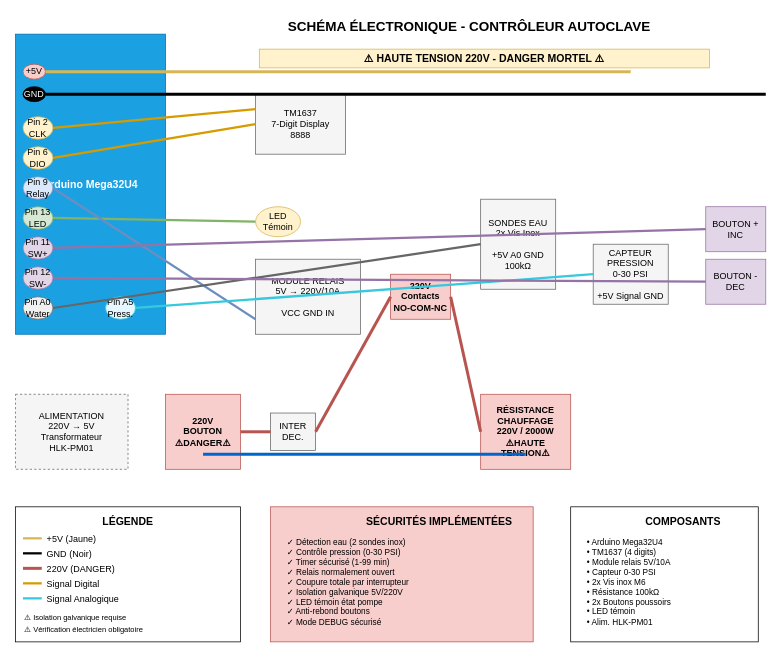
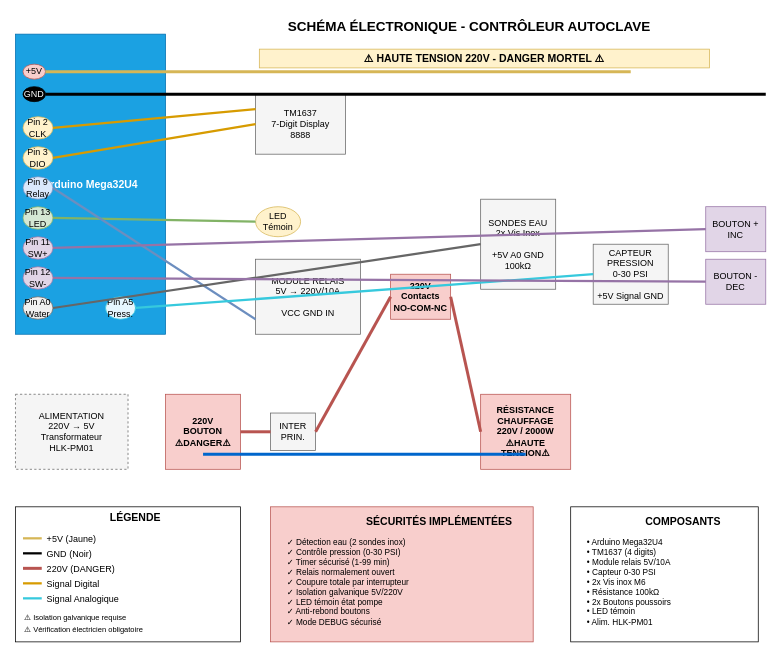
  <mxCell id="0" />
  <mxCell id="1" parent="0" />
  <mxCell id="2" value="SCHÉMA ÉLECTRONIQUE - CONTRÔLEUR AUTOCLAVE" style="text;html=1;strokeColor=none;fillColor=none;align=center;verticalAlign=middle;whiteSpace=wrap;rounded=0;fontSize=18;fontStyle=1" vertex="1" parent="1"><mxGeometry x="325" y="20" width="600" height="30" as="geometry" /></mxCell>
  <mxCell id="3" value="⚠️ HAUTE TENSION 220V - DANGER MORTEL ⚠️" style="text;html=1;strokeColor=#d6b656;fillColor=#fff2cc;align=center;verticalAlign=middle;whiteSpace=wrap;rounded=0;fontSize=14;fontStyle=1" vertex="1" parent="1"><mxGeometry x="345" y="65" width="600" height="25" as="geometry" /></mxCell>
  <mxCell id="4" value="Arduino Mega32U4" style="rounded=0;whiteSpace=wrap;html=1;fillColor=#1ba1e2;fontColor=#ffffff;strokeColor=#006EAF;fontSize=14;fontStyle=1" vertex="1" parent="1"><mxGeometry x="20" y="45" width="200" height="400" as="geometry" /></mxCell>
  <mxCell id="5" value="+5V" style="ellipse;whiteSpace=wrap;html=1;fillColor=#f8cecc;strokeColor=#b85450;" vertex="1" parent="1"><mxGeometry x="30" y="85" width="30" height="20" as="geometry" /></mxCell>
  <mxCell id="6" value="GND" style="ellipse;whiteSpace=wrap;html=1;fillColor=#000000;fontColor=#ffffff;" vertex="1" parent="1"><mxGeometry x="30" y="115" width="30" height="20" as="geometry" /></mxCell>
  <mxCell id="7" value="Pin 2&#10;CLK" style="ellipse;whiteSpace=wrap;html=1;fillColor=#fff2cc;strokeColor=#d6b656;" vertex="1" parent="1"><mxGeometry x="30" y="155" width="40" height="30" as="geometry" /></mxCell>
- <mxCell id="8" value="Pin 6&#10;DIO" style="ellipse;whiteSpace=wrap;html=1;fillColor=#fff2cc;strokeColor=#d6b656;" vertex="1" parent="1"><mxGeometry x="30" y="195" width="40" height="30" as="geometry" /></mxCell>
+ <mxCell id="8" value="Pin 3&#10;DIO" style="ellipse;whiteSpace=wrap;html=1;fillColor=#fff2cc;strokeColor=#d6b656;" vertex="1" parent="1"><mxGeometry x="30" y="195" width="40" height="30" as="geometry" /></mxCell>
  <mxCell id="9" value="Pin 9&#10;Relay" style="ellipse;whiteSpace=wrap;html=1;fillColor=#dae8fc;strokeColor=#6c8ebf;" vertex="1" parent="1"><mxGeometry x="30" y="235" width="40" height="30" as="geometry" /></mxCell>
  <mxCell id="10" value="Pin 13&#10;LED" style="ellipse;whiteSpace=wrap;html=1;fillColor=#d5e8d4;strokeColor=#82b366;" vertex="1" parent="1"><mxGeometry x="30" y="275" width="40" height="30" as="geometry" /></mxCell>
  <mxCell id="11" value="Pin 11&#10;SW+" style="ellipse;whiteSpace=wrap;html=1;fillColor=#e1d5e7;strokeColor=#9673a6;" vertex="1" parent="1"><mxGeometry x="30" y="315" width="40" height="30" as="geometry" /></mxCell>
  <mxCell id="12" value="Pin 12&#10;SW-" style="ellipse;whiteSpace=wrap;html=1;fillColor=#e1d5e7;strokeColor=#9673a6;" vertex="1" parent="1"><mxGeometry x="30" y="355" width="40" height="30" as="geometry" /></mxCell>
  <mxCell id="13" value="Pin A0&#10;Water" style="ellipse;whiteSpace=wrap;html=1;fillColor=#f0f0f0;strokeColor=#666666;" vertex="1" parent="1"><mxGeometry x="30" y="395" width="40" height="30" as="geometry" /></mxCell>
  <mxCell id="14" value="Pin A5&#10;Press." style="ellipse;whiteSpace=wrap;html=1;fillColor=#e6f7ff;strokeColor=#36c9dd;" vertex="1" parent="1"><mxGeometry x="140" y="395" width="40" height="30" as="geometry" /></mxCell>
  <mxCell id="15" value="TM1637&#10;7-Digit Display&#10;8888" style="rounded=0;whiteSpace=wrap;html=1;fillColor=#f5f5f5;strokeColor=#666666;" vertex="1" parent="1"><mxGeometry x="340" y="125" width="120" height="80" as="geometry" /></mxCell>
  <mxCell id="16" value="LED&#10;Témoin" style="ellipse;whiteSpace=wrap;html=1;fillColor=#fff2cc;strokeColor=#d6b656;" vertex="1" parent="1"><mxGeometry x="340" y="275" width="60" height="40" as="geometry" /></mxCell>
  <mxCell id="17" value="MODULE RELAIS&#10;5V → 220V/10A&#10;&#10;VCC  GND  IN" style="rounded=0;whiteSpace=wrap;html=1;fillColor=#f5f5f5;strokeColor=#666666;" vertex="1" parent="1"><mxGeometry x="340" y="345" width="140" height="100" as="geometry" /></mxCell>
  <mxCell id="18" value="220V&#10;Contacts&#10;NO-COM-NC" style="rounded=0;whiteSpace=wrap;html=1;fillColor=#f8cecc;strokeColor=#b85450;fontStyle=1" vertex="1" parent="1"><mxGeometry x="520" y="365" width="80" height="60" as="geometry" /></mxCell>
  <mxCell id="19" value="SONDES EAU&#10;2x Vis Inox&#10;&#10;+5V  A0  GND&#10;   100kΩ" style="rounded=0;whiteSpace=wrap;html=1;fillColor=#f5f5f5;strokeColor=#666666;" vertex="1" parent="1"><mxGeometry x="640" y="265" width="100" height="120" as="geometry" /></mxCell>
  <mxCell id="20" value="CAPTEUR&#10;PRESSION&#10;0-30 PSI&#10;&#10;+5V Signal GND" style="rounded=0;whiteSpace=wrap;html=1;fillColor=#f5f5f5;strokeColor=#666666;" vertex="1" parent="1"><mxGeometry x="790" y="325" width="100" height="80" as="geometry" /></mxCell>
  <mxCell id="21" value="BOUTON +&#10;INC" style="rounded=0;whiteSpace=wrap;html=1;fillColor=#e1d5e7;strokeColor=#9673a6;" vertex="1" parent="1"><mxGeometry x="940" y="275" width="80" height="60" as="geometry" /></mxCell>
  <mxCell id="22" value="BOUTON -&#10;DEC" style="rounded=0;whiteSpace=wrap;html=1;fillColor=#e1d5e7;strokeColor=#9673a6;" vertex="1" parent="1"><mxGeometry x="940" y="345" width="80" height="60" as="geometry" /></mxCell>
  <mxCell id="23" value="ALIMENTATION&#10;220V → 5V&#10;Transformateur&#10;HLK-PM01" style="rounded=0;whiteSpace=wrap;html=1;fillColor=#f5f5f5;strokeColor=#666666;dashed=1;" vertex="1" parent="1"><mxGeometry x="20" y="525" width="150" height="100" as="geometry" /></mxCell>
  <mxCell id="24" value="220V&#10;BOUTON&#10;⚠️DANGER⚠️" style="rounded=0;whiteSpace=wrap;html=1;fillColor=#f8cecc;strokeColor=#b85450;fontStyle=1" vertex="1" parent="1"><mxGeometry x="220" y="525" width="100" height="100" as="geometry" /></mxCell>
- <mxCell id="25" value="INTER&#10;DEC." style="rounded=0;whiteSpace=wrap;html=1;fillColor=#f5f5f5;strokeColor=#666666;" vertex="1" parent="1"><mxGeometry x="360" y="550" width="60" height="50" as="geometry" /></mxCell>
+ <mxCell id="25" value="INTER&#10;PRIN." style="rounded=0;whiteSpace=wrap;html=1;fillColor=#f5f5f5;strokeColor=#666666;" vertex="1" parent="1"><mxGeometry x="360" y="550" width="60" height="50" as="geometry" /></mxCell>
  <mxCell id="26" value="RÉSISTANCE&#10;CHAUFFAGE&#10;220V / 2000W&#10;⚠️HAUTE TENSION⚠️" style="rounded=0;whiteSpace=wrap;html=1;fillColor=#f8cecc;strokeColor=#b85450;fontStyle=1" vertex="1" parent="1"><mxGeometry x="640" y="525" width="120" height="100" as="geometry" /></mxCell>
  <mxCell id="27" value="" style="endArrow=none;html=1;strokeColor=#d79b00;strokeWidth=3;" edge="1" parent="1"><mxGeometry width="50" height="50" relative="1" as="geometry"><mxPoint x="70" y="170" as="sourcePoint" /><mxPoint x="340" y="145" as="targetPoint" /></mxGeometry></mxCell>
  <mxCell id="28" value="" style="endArrow=none;html=1;strokeColor=#d79b00;strokeWidth=3;" edge="1" parent="1"><mxGeometry width="50" height="50" relative="1" as="geometry"><mxPoint x="70" y="210" as="sourcePoint" /><mxPoint x="340" y="165" as="targetPoint" /></mxGeometry></mxCell>
  <mxCell id="29" value="" style="endArrow=none;html=1;strokeColor=#82b366;strokeWidth=3;" edge="1" parent="1"><mxGeometry width="50" height="50" relative="1" as="geometry"><mxPoint x="70" y="290" as="sourcePoint" /><mxPoint x="340" y="295" as="targetPoint" /></mxGeometry></mxCell>
  <mxCell id="30" value="" style="endArrow=none;html=1;strokeColor=#6c8ebf;strokeWidth=3;" edge="1" parent="1"><mxGeometry width="50" height="50" relative="1" as="geometry"><mxPoint x="70" y="250" as="sourcePoint" /><mxPoint x="340" y="425" as="targetPoint" /></mxGeometry></mxCell>
  <mxCell id="31" value="" style="endArrow=none;html=1;strokeColor=#666666;strokeWidth=3;" edge="1" parent="1"><mxGeometry width="50" height="50" relative="1" as="geometry"><mxPoint x="70" y="410" as="sourcePoint" /><mxPoint x="640" y="325" as="targetPoint" /></mxGeometry></mxCell>
  <mxCell id="32" value="" style="endArrow=none;html=1;strokeColor=#36c9dd;strokeWidth=3;" edge="1" parent="1"><mxGeometry width="50" height="50" relative="1" as="geometry"><mxPoint x="180" y="410" as="sourcePoint" /><mxPoint x="790" y="365" as="targetPoint" /></mxGeometry></mxCell>
  <mxCell id="33" value="" style="endArrow=none;html=1;strokeColor=#9673a6;strokeWidth=3;" edge="1" parent="1"><mxGeometry width="50" height="50" relative="1" as="geometry"><mxPoint x="70" y="330" as="sourcePoint" /><mxPoint x="940" y="305" as="targetPoint" /></mxGeometry></mxCell>
  <mxCell id="34" value="" style="endArrow=none;html=1;strokeColor=#9673a6;strokeWidth=3;" edge="1" parent="1"><mxGeometry width="50" height="50" relative="1" as="geometry"><mxPoint x="70" y="370" as="sourcePoint" /><mxPoint x="940" y="375" as="targetPoint" /></mxGeometry></mxCell>
  <mxCell id="35" value="" style="endArrow=none;html=1;strokeColor=#b85450;strokeWidth=4;" edge="1" parent="1"><mxGeometry width="50" height="50" relative="1" as="geometry"><mxPoint x="320" y="575" as="sourcePoint" /><mxPoint x="360" y="575" as="targetPoint" /></mxGeometry></mxCell>
  <mxCell id="36" value="" style="endArrow=none;html=1;strokeColor=#b85450;strokeWidth=4;" edge="1" parent="1"><mxGeometry width="50" height="50" relative="1" as="geometry"><mxPoint x="420" y="575" as="sourcePoint" /><mxPoint x="520" y="395" as="targetPoint" /></mxGeometry></mxCell>
  <mxCell id="37" value="" style="endArrow=none;html=1;strokeColor=#b85450;strokeWidth=4;" edge="1" parent="1"><mxGeometry width="50" height="50" relative="1" as="geometry"><mxPoint x="600" y="395" as="sourcePoint" /><mxPoint x="640" y="575" as="targetPoint" /></mxGeometry></mxCell>
  <mxCell id="38" value="" style="endArrow=none;html=1;strokeColor=#0066cc;strokeWidth=4;" edge="1" parent="1"><mxGeometry width="50" height="50" relative="1" as="geometry"><mxPoint x="270" y="605" as="sourcePoint" /><mxPoint x="700" y="605" as="targetPoint" /></mxGeometry></mxCell>
  <mxCell id="39" value="" style="endArrow=none;html=1;strokeColor=#d6b656;strokeWidth=4;" edge="1" parent="1"><mxGeometry width="50" height="50" relative="1" as="geometry"><mxPoint x="60" y="95" as="sourcePoint" /><mxPoint x="840" y="95" as="targetPoint" /></mxGeometry></mxCell>
  <mxCell id="40" value="" style="endArrow=none;html=1;strokeColor=#000000;strokeWidth=4;" edge="1" parent="1"><mxGeometry width="50" height="50" relative="1" as="geometry"><mxPoint x="60" y="125" as="sourcePoint" /><mxPoint x="1020" y="125" as="targetPoint" /></mxGeometry></mxCell>
  <mxCell id="41" value="" style="rounded=0;whiteSpace=wrap;html=1;fillColor=#ffffff;strokeColor=#000000;" vertex="1" parent="1"><mxGeometry x="20" y="675" width="300" height="180" as="geometry" /></mxCell>
- <mxCell id="42" value="LÉGENDE" style="text;html=1;strokeColor=none;fillColor=none;align=center;verticalAlign=middle;whiteSpace=wrap;rounded=0;fontSize=14;fontStyle=1" vertex="1" parent="1"><mxGeometry x="120" y="685" width="100" height="20" as="geometry" /></mxCell>
+ <mxCell id="42" value="LÉGENDE" style="text;html=1;strokeColor=none;fillColor=none;align=center;verticalAlign=middle;whiteSpace=wrap;rounded=0;fontSize=14;fontStyle=1" vertex="1" parent="1"><mxGeometry x="130" y="680" width="100" height="20" as="geometry" /></mxCell>
  <mxCell id="43" value="+5V (Jaune)" style="text;html=1;strokeColor=none;fillColor=none;align=left;verticalAlign=middle;whiteSpace=wrap;rounded=0;" vertex="1" parent="1"><mxGeometry x="60" y="710" width="100" height="15" as="geometry" /></mxCell>
  <mxCell id="44" value="" style="endArrow=none;html=1;strokeColor=#d6b656;strokeWidth=3;" edge="1" parent="1"><mxGeometry width="50" height="50" relative="1" as="geometry"><mxPoint x="30" y="717" as="sourcePoint" /><mxPoint x="55" y="717" as="targetPoint" /></mxGeometry></mxCell>
  <mxCell id="45" value="GND (Noir)" style="text;html=1;strokeColor=none;fillColor=none;align=left;verticalAlign=middle;whiteSpace=wrap;rounded=0;" vertex="1" parent="1"><mxGeometry x="60" y="730" width="100" height="15" as="geometry" /></mxCell>
  <mxCell id="46" value="" style="endArrow=none;html=1;strokeColor=#000000;strokeWidth=3;" edge="1" parent="1"><mxGeometry width="50" height="50" relative="1" as="geometry"><mxPoint x="30" y="737" as="sourcePoint" /><mxPoint x="55" y="737" as="targetPoint" /></mxGeometry></mxCell>
  <mxCell id="47" value="220V (DANGER)" style="text;html=1;strokeColor=none;fillColor=none;align=left;verticalAlign=middle;whiteSpace=wrap;rounded=0;" vertex="1" parent="1"><mxGeometry x="60" y="750" width="100" height="15" as="geometry" /></mxCell>
  <mxCell id="48" value="" style="endArrow=none;html=1;strokeColor=#b85450;strokeWidth=4;" edge="1" parent="1"><mxGeometry width="50" height="50" relative="1" as="geometry"><mxPoint x="30" y="757" as="sourcePoint" /><mxPoint x="55" y="757" as="targetPoint" /></mxGeometry></mxCell>
  <mxCell id="49" value="Signal Digital" style="text;html=1;strokeColor=none;fillColor=none;align=left;verticalAlign=middle;whiteSpace=wrap;rounded=0;" vertex="1" parent="1"><mxGeometry x="60" y="770" width="100" height="15" as="geometry" /></mxCell>
  <mxCell id="50" value="" style="endArrow=none;html=1;strokeColor=#d79b00;strokeWidth=3;" edge="1" parent="1"><mxGeometry width="50" height="50" relative="1" as="geometry"><mxPoint x="30" y="777" as="sourcePoint" /><mxPoint x="55" y="777" as="targetPoint" /></mxGeometry></mxCell>
  <mxCell id="51" value="Signal Analogique" style="text;html=1;strokeColor=none;fillColor=none;align=left;verticalAlign=middle;whiteSpace=wrap;rounded=0;" vertex="1" parent="1"><mxGeometry x="60" y="790" width="120" height="15" as="geometry" /></mxCell>
  <mxCell id="52" value="" style="endArrow=none;html=1;strokeColor=#36c9dd;strokeWidth=3;" edge="1" parent="1"><mxGeometry width="50" height="50" relative="1" as="geometry"><mxPoint x="30" y="797" as="sourcePoint" /><mxPoint x="55" y="797" as="targetPoint" /></mxGeometry></mxCell>
  <mxCell id="53" value="⚠️ Isolation galvanique requise" style="text;html=1;strokeColor=none;fillColor=none;align=left;verticalAlign=middle;whiteSpace=wrap;rounded=0;fontSize=10;" vertex="1" parent="1"><mxGeometry x="30" y="815" width="180" height="15" as="geometry" /></mxCell>
  <mxCell id="54" value="⚠️ Vérification électricien obligatoire" style="text;html=1;strokeColor=none;fillColor=none;align=left;verticalAlign=middle;whiteSpace=wrap;rounded=0;fontSize=10;" vertex="1" parent="1"><mxGeometry x="30" y="830" width="200" height="15" as="geometry" /></mxCell>
  <mxCell id="55" value="" style="rounded=0;whiteSpace=wrap;html=1;fillColor=#f8cecc;strokeColor=#b85450;" vertex="1" parent="1"><mxGeometry x="360" y="675" width="350" height="180" as="geometry" /></mxCell>
  <mxCell id="56" value="SÉCURITÉS IMPLÉMENTÉES" style="text;html=1;strokeColor=none;fillColor=none;align=center;verticalAlign=middle;whiteSpace=wrap;rounded=0;fontSize=14;fontStyle=1" vertex="1" parent="1"><mxGeometry x="485" y="685" width="200" height="20" as="geometry" /></mxCell>
  <mxCell id="57" value="✓ Détection eau (2 sondes inox)&#10;✓ Contrôle pression (0-30 PSI)&#10;✓ Timer sécurisé (1-99 min)&#10;✓ Relais normalement ouvert&#10;✓ Coupure totale par interrupteur&#10;✓ Isolation galvanique 5V/220V&#10;✓ LED témoin état pompe&#10;✓ Anti-rebond boutons&#10;✓ Mode DEBUG sécurisé" style="text;html=1;strokeColor=none;fillColor=none;align=left;verticalAlign=top;whiteSpace=wrap;rounded=0;fontSize=11;" vertex="1" parent="1"><mxGeometry x="380" y="710" width="310" height="135" as="geometry" /></mxCell>
  <mxCell id="58" value="" style="rounded=0;whiteSpace=wrap;html=1;fillColor=#ffffff;strokeColor=#000000;" vertex="1" parent="1"><mxGeometry x="760" y="675" width="250" height="180" as="geometry" /></mxCell>
  <mxCell id="59" value="COMPOSANTS" style="text;html=1;strokeColor=none;fillColor=none;align=center;verticalAlign=middle;whiteSpace=wrap;rounded=0;fontSize=14;fontStyle=1" vertex="1" parent="1"><mxGeometry x="860" y="685" width="100" height="20" as="geometry" /></mxCell>
  <mxCell id="60" value="• Arduino Mega32U4&#10;• TM1637 (4 digits)&#10;• Module relais 5V/10A&#10;• Capteur 0-30 PSI&#10;• 2x Vis inox M6&#10;• Résistance 100kΩ&#10;• 2x Boutons poussoirs&#10;• LED témoin&#10;• Alim. HLK-PM01" style="text;html=1;strokeColor=none;fillColor=none;align=left;verticalAlign=top;whiteSpace=wrap;rounded=0;fontSize=11;" vertex="1" parent="1"><mxGeometry x="780" y="710" width="210" height="135" as="geometry" /></mxCell>
